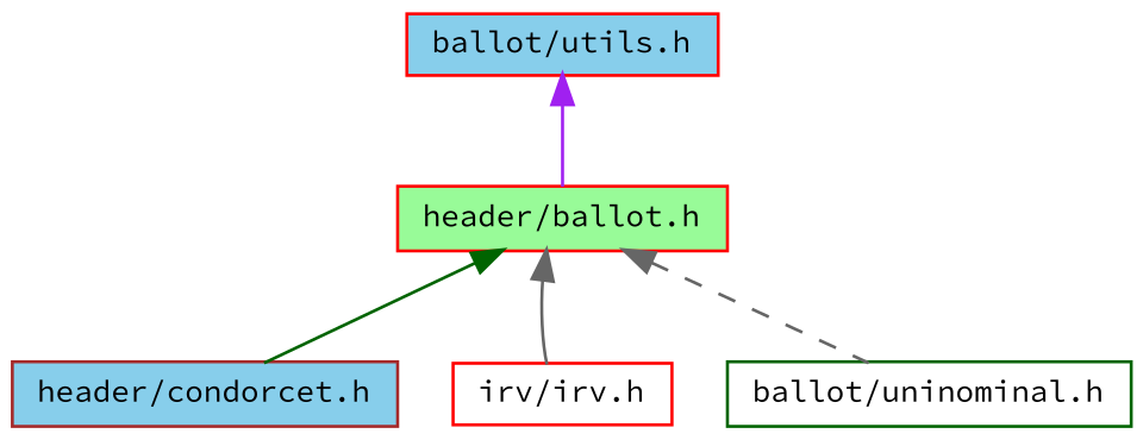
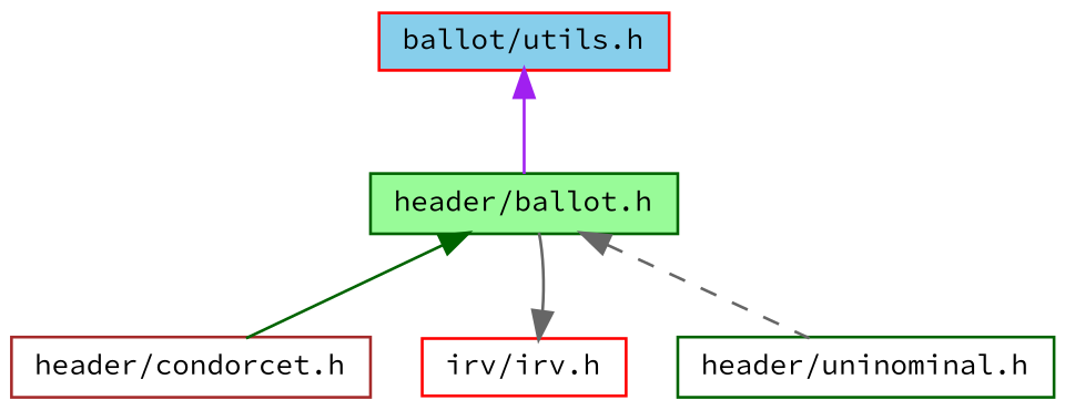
  digraph {
    fontname="Source Code Pro"
    node [color=red fillcolor=skyblue fontname="Source Code Pro" fontsize=10 shape=record style=filled]
    edge [color=gray40 dir=back fontname="Source Code Pro" fontsize=10 labelfontname=Helvetica labelfontsize=10 style=solid]
    n1 [fontcolor=black height=0.2 label="ballot/utils.h" width=0.4]
-   n2 [fillcolor=palegreen height=0.2 label="header/ballot.h" width=0.4]
-   n3 [color=brown height=0.2 label="header/condorcet.h" width=0.4]
+   n2 [color=darkgreen fillcolor=palegreen height=0.2 label="header/ballot.h" width=0.4]
+   n3 [color=brown fillcolor=white height=0.2 label="header/condorcet.h" width=0.4]
    n4 [fillcolor=white height=0.2 label="irv/irv.h" width=0.4]
-   n5 [color=darkgreen fillcolor=white height=0.2 label="ballot/uninominal.h" width=0.4]
+   n5 [color=darkgreen fillcolor=white height=0.2 label="header/uninominal.h" width=0.4]
    n1 -> n2 [color=purple]
    n2 -> n3 [color=darkgreen]
-   n2 -> n4
+   n4 -> n2
    n2 -> n5 [style=dashed]
  }
